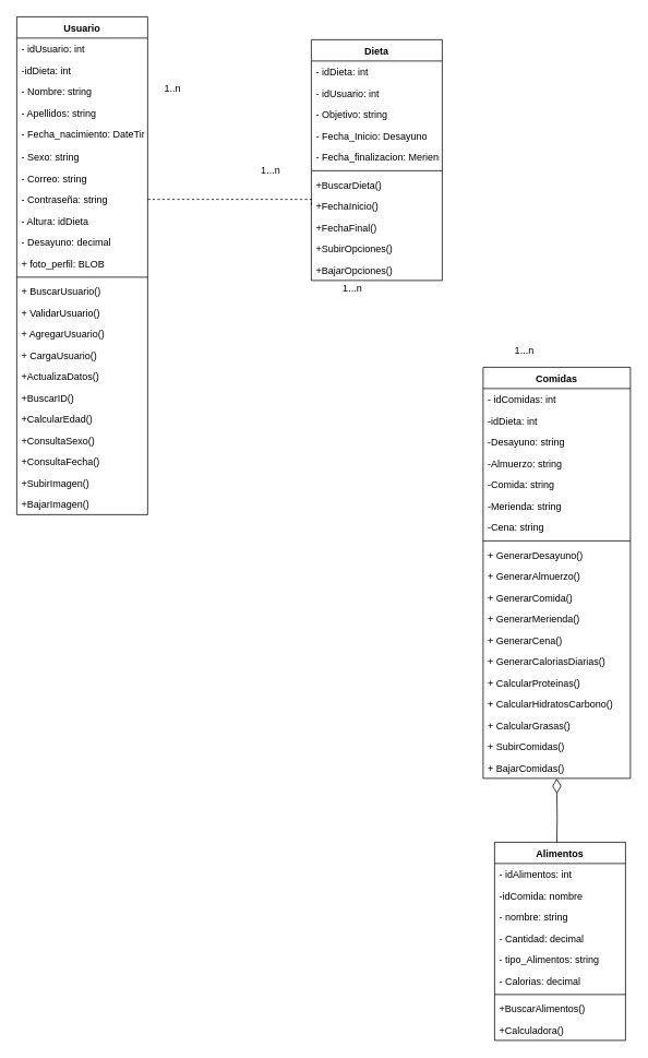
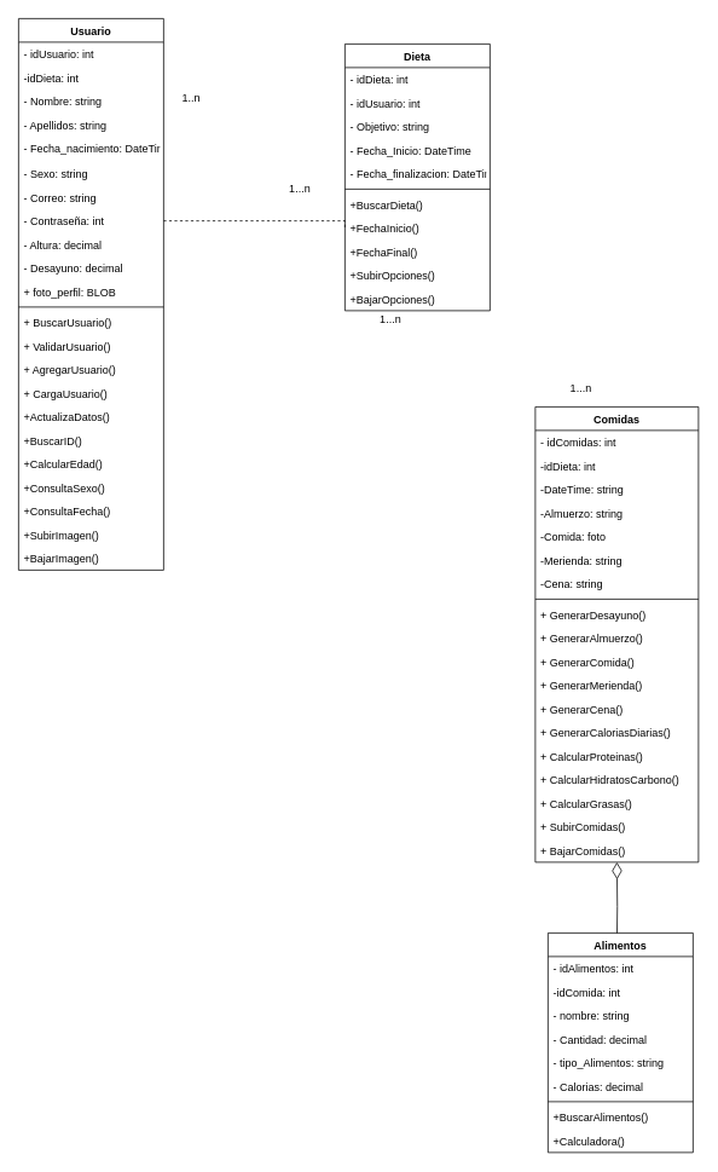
  <mxCell id="0" />
  <mxCell id="1" parent="0" />
  <mxCell id="2" value="Comidas" style="swimlane;fontStyle=1;align=center;verticalAlign=top;childLayout=stackLayout;horizontal=1;startSize=26;horizontalStack=0;resizeParent=1;resizeParentMax=0;resizeLast=0;collapsible=1;marginBottom=0;" vertex="1" parent="1"><mxGeometry x="590" y="448" width="180" height="502" as="geometry" /></mxCell>
  <mxCell id="3" value="- idComidas: int" style="text;strokeColor=none;fillColor=none;align=left;verticalAlign=top;spacingLeft=4;spacingRight=4;overflow=hidden;rotatable=0;points=[[0,0.5],[1,0.5]];portConstraint=eastwest;" vertex="1" parent="2"><mxGeometry y="26" width="180" height="26" as="geometry" /></mxCell>
  <mxCell id="4" value="-idDieta: int" style="text;strokeColor=none;fillColor=none;align=left;verticalAlign=top;spacingLeft=4;spacingRight=4;overflow=hidden;rotatable=0;points=[[0,0.5],[1,0.5]];portConstraint=eastwest;" vertex="1" parent="2"><mxGeometry y="52" width="180" height="26" as="geometry" /></mxCell>
- <mxCell id="5" value="-Desayuno: string" style="text;strokeColor=none;fillColor=none;align=left;verticalAlign=top;spacingLeft=4;spacingRight=4;overflow=hidden;rotatable=0;points=[[0,0.5],[1,0.5]];portConstraint=eastwest;" vertex="1" parent="2"><mxGeometry y="78" width="180" height="26" as="geometry" /></mxCell>
+ <mxCell id="5" value="-DateTime: string" style="text;strokeColor=none;fillColor=none;align=left;verticalAlign=top;spacingLeft=4;spacingRight=4;overflow=hidden;rotatable=0;points=[[0,0.5],[1,0.5]];portConstraint=eastwest;" vertex="1" parent="2"><mxGeometry y="78" width="180" height="26" as="geometry" /></mxCell>
  <mxCell id="6" value="-Almuerzo: string" style="text;strokeColor=none;fillColor=none;align=left;verticalAlign=top;spacingLeft=4;spacingRight=4;overflow=hidden;rotatable=0;points=[[0,0.5],[1,0.5]];portConstraint=eastwest;" vertex="1" parent="2"><mxGeometry y="104" width="180" height="26" as="geometry" /></mxCell>
- <mxCell id="7" value="-Comida: string" style="text;strokeColor=none;fillColor=none;align=left;verticalAlign=top;spacingLeft=4;spacingRight=4;overflow=hidden;rotatable=0;points=[[0,0.5],[1,0.5]];portConstraint=eastwest;" vertex="1" parent="2"><mxGeometry y="130" width="180" height="26" as="geometry" /></mxCell>
+ <mxCell id="7" value="-Comida: foto" style="text;strokeColor=none;fillColor=none;align=left;verticalAlign=top;spacingLeft=4;spacingRight=4;overflow=hidden;rotatable=0;points=[[0,0.5],[1,0.5]];portConstraint=eastwest;" vertex="1" parent="2"><mxGeometry y="130" width="180" height="26" as="geometry" /></mxCell>
  <mxCell id="8" value="-Merienda: string" style="text;strokeColor=none;fillColor=none;align=left;verticalAlign=top;spacingLeft=4;spacingRight=4;overflow=hidden;rotatable=0;points=[[0,0.5],[1,0.5]];portConstraint=eastwest;" vertex="1" parent="2"><mxGeometry y="156" width="180" height="26" as="geometry" /></mxCell>
  <mxCell id="9" value="-Cena: string" style="text;strokeColor=none;fillColor=none;align=left;verticalAlign=top;spacingLeft=4;spacingRight=4;overflow=hidden;rotatable=0;points=[[0,0.5],[1,0.5]];portConstraint=eastwest;" vertex="1" parent="2"><mxGeometry y="182" width="180" height="26" as="geometry" /></mxCell>
  <mxCell id="10" value="" style="line;strokeWidth=1;fillColor=none;align=left;verticalAlign=middle;spacingTop=-1;spacingLeft=3;spacingRight=3;rotatable=0;labelPosition=right;points=[];portConstraint=eastwest;" vertex="1" parent="2"><mxGeometry y="208" width="180" height="8" as="geometry" /></mxCell>
  <mxCell id="11" value="+ GenerarDesayuno()" style="text;strokeColor=none;fillColor=none;align=left;verticalAlign=top;spacingLeft=4;spacingRight=4;overflow=hidden;rotatable=0;points=[[0,0.5],[1,0.5]];portConstraint=eastwest;" vertex="1" parent="2"><mxGeometry y="216" width="180" height="26" as="geometry" /></mxCell>
  <mxCell id="12" value="+ GenerarAlmuerzo()" style="text;strokeColor=none;fillColor=none;align=left;verticalAlign=top;spacingLeft=4;spacingRight=4;overflow=hidden;rotatable=0;points=[[0,0.5],[1,0.5]];portConstraint=eastwest;" vertex="1" parent="2"><mxGeometry y="242" width="180" height="26" as="geometry" /></mxCell>
  <mxCell id="13" value="+ GenerarComida()" style="text;strokeColor=none;fillColor=none;align=left;verticalAlign=top;spacingLeft=4;spacingRight=4;overflow=hidden;rotatable=0;points=[[0,0.5],[1,0.5]];portConstraint=eastwest;" vertex="1" parent="2"><mxGeometry y="268" width="180" height="26" as="geometry" /></mxCell>
  <mxCell id="14" value="+ GenerarMerienda()" style="text;strokeColor=none;fillColor=none;align=left;verticalAlign=top;spacingLeft=4;spacingRight=4;overflow=hidden;rotatable=0;points=[[0,0.5],[1,0.5]];portConstraint=eastwest;" vertex="1" parent="2"><mxGeometry y="294" width="180" height="26" as="geometry" /></mxCell>
  <mxCell id="15" value="+ GenerarCena()" style="text;strokeColor=none;fillColor=none;align=left;verticalAlign=top;spacingLeft=4;spacingRight=4;overflow=hidden;rotatable=0;points=[[0,0.5],[1,0.5]];portConstraint=eastwest;" vertex="1" parent="2"><mxGeometry y="320" width="180" height="26" as="geometry" /></mxCell>
  <mxCell id="16" value="+ GenerarCaloriasDiarias()" style="text;strokeColor=none;fillColor=none;align=left;verticalAlign=top;spacingLeft=4;spacingRight=4;overflow=hidden;rotatable=0;points=[[0,0.5],[1,0.5]];portConstraint=eastwest;" vertex="1" parent="2"><mxGeometry y="346" width="180" height="26" as="geometry" /></mxCell>
  <mxCell id="17" value="+ CalcularProteinas()" style="text;strokeColor=none;fillColor=none;align=left;verticalAlign=top;spacingLeft=4;spacingRight=4;overflow=hidden;rotatable=0;points=[[0,0.5],[1,0.5]];portConstraint=eastwest;" vertex="1" parent="2"><mxGeometry y="372" width="180" height="26" as="geometry" /></mxCell>
  <mxCell id="18" value="+ CalcularHidratosCarbono()" style="text;strokeColor=none;fillColor=none;align=left;verticalAlign=top;spacingLeft=4;spacingRight=4;overflow=hidden;rotatable=0;points=[[0,0.5],[1,0.5]];portConstraint=eastwest;" vertex="1" parent="2"><mxGeometry y="398" width="180" height="26" as="geometry" /></mxCell>
  <mxCell id="19" value="+ CalcularGrasas()" style="text;strokeColor=none;fillColor=none;align=left;verticalAlign=top;spacingLeft=4;spacingRight=4;overflow=hidden;rotatable=0;points=[[0,0.5],[1,0.5]];portConstraint=eastwest;" vertex="1" parent="2"><mxGeometry y="424" width="180" height="26" as="geometry" /></mxCell>
  <mxCell id="20" value="+ SubirComidas()" style="text;strokeColor=none;fillColor=none;align=left;verticalAlign=top;spacingLeft=4;spacingRight=4;overflow=hidden;rotatable=0;points=[[0,0.5],[1,0.5]];portConstraint=eastwest;" vertex="1" parent="2"><mxGeometry y="450" width="180" height="26" as="geometry" /></mxCell>
  <mxCell id="21" value="+ BajarComidas()" style="text;strokeColor=none;fillColor=none;align=left;verticalAlign=top;spacingLeft=4;spacingRight=4;overflow=hidden;rotatable=0;points=[[0,0.5],[1,0.5]];portConstraint=eastwest;" vertex="1" parent="2"><mxGeometry y="476" width="180" height="26" as="geometry" /></mxCell>
  <mxCell id="22" style="edgeStyle=orthogonalEdgeStyle;rounded=0;orthogonalLoop=1;jettySize=auto;html=1;endArrow=diamondThin;endFill=0;endSize=16;strokeWidth=1;" edge="1" parent="1" target="2"><mxGeometry relative="1" as="geometry"><Array as="points" /><mxPoint x="680" y="1038" as="sourcePoint" /></mxGeometry></mxCell>
  <mxCell id="23" value="1..n" style="text;html=1;align=center;verticalAlign=middle;resizable=0;points=[];autosize=1;strokeColor=none;" vertex="1" parent="1"><mxGeometry x="190" y="98" width="40" height="20" as="geometry" /></mxCell>
  <mxCell id="24" value="1...n" style="text;html=1;align=center;verticalAlign=middle;resizable=0;points=[];autosize=1;strokeColor=none;" vertex="1" parent="1"><mxGeometry x="310" y="198" width="40" height="20" as="geometry" /></mxCell>
  <mxCell id="25" value="1...n" style="text;html=1;align=center;verticalAlign=middle;resizable=0;points=[];autosize=1;strokeColor=none;" vertex="1" parent="1"><mxGeometry x="410" y="342" width="40" height="20" as="geometry" /></mxCell>
  <mxCell id="26" value="Usuario" style="swimlane;fontStyle=1;align=center;verticalAlign=top;childLayout=stackLayout;horizontal=1;startSize=26;horizontalStack=0;resizeParent=1;resizeParentMax=0;resizeLast=0;collapsible=1;marginBottom=0;" vertex="1" parent="1"><mxGeometry x="20" y="20" width="160" height="608" as="geometry" /></mxCell>
  <mxCell id="27" value="- idUsuario: int" style="text;strokeColor=none;fillColor=none;align=left;verticalAlign=top;spacingLeft=4;spacingRight=4;overflow=hidden;rotatable=0;points=[[0,0.5],[1,0.5]];portConstraint=eastwest;" vertex="1" parent="26"><mxGeometry y="26" width="160" height="26" as="geometry" /></mxCell>
  <mxCell id="28" value="-idDieta: int" style="text;strokeColor=none;fillColor=none;align=left;verticalAlign=top;spacingLeft=4;spacingRight=4;overflow=hidden;rotatable=0;points=[[0,0.5],[1,0.5]];portConstraint=eastwest;" vertex="1" parent="26"><mxGeometry y="52" width="160" height="26" as="geometry" /></mxCell>
  <mxCell id="29" value="- Nombre: string" style="text;strokeColor=none;fillColor=none;align=left;verticalAlign=top;spacingLeft=4;spacingRight=4;overflow=hidden;rotatable=0;points=[[0,0.5],[1,0.5]];portConstraint=eastwest;" vertex="1" parent="26"><mxGeometry y="78" width="160" height="26" as="geometry" /></mxCell>
  <mxCell id="30" value="- Apellidos: string" style="text;strokeColor=none;fillColor=none;align=left;verticalAlign=top;spacingLeft=4;spacingRight=4;overflow=hidden;rotatable=0;points=[[0,0.5],[1,0.5]];portConstraint=eastwest;" vertex="1" parent="26"><mxGeometry y="104" width="160" height="26" as="geometry" /></mxCell>
  <mxCell id="31" value="- Fecha_nacimiento: DateTime" style="text;strokeColor=none;fillColor=none;align=left;verticalAlign=top;spacingLeft=4;spacingRight=4;overflow=hidden;rotatable=0;points=[[0,0.5],[1,0.5]];portConstraint=eastwest;" vertex="1" parent="26"><mxGeometry y="130" width="160" height="28" as="geometry" /></mxCell>
  <mxCell id="32" value="- Sexo: string" style="text;strokeColor=none;fillColor=none;align=left;verticalAlign=top;spacingLeft=4;spacingRight=4;overflow=hidden;rotatable=0;points=[[0,0.5],[1,0.5]];portConstraint=eastwest;" vertex="1" parent="26"><mxGeometry y="158" width="160" height="26" as="geometry" /></mxCell>
  <mxCell id="33" value="- Correo: string" style="text;strokeColor=none;fillColor=none;align=left;verticalAlign=top;spacingLeft=4;spacingRight=4;overflow=hidden;rotatable=0;points=[[0,0.5],[1,0.5]];portConstraint=eastwest;" vertex="1" parent="26"><mxGeometry y="184" width="160" height="26" as="geometry" /></mxCell>
- <mxCell id="34" value="- Contraseña: string" style="text;strokeColor=none;fillColor=none;align=left;verticalAlign=top;spacingLeft=4;spacingRight=4;overflow=hidden;rotatable=0;points=[[0,0.5],[1,0.5]];portConstraint=eastwest;" vertex="1" parent="26"><mxGeometry y="210" width="160" height="26" as="geometry" /></mxCell>
- <mxCell id="35" value="- Altura: idDieta" style="text;strokeColor=none;fillColor=none;align=left;verticalAlign=top;spacingLeft=4;spacingRight=4;overflow=hidden;rotatable=0;points=[[0,0.5],[1,0.5]];portConstraint=eastwest;" vertex="1" parent="26"><mxGeometry y="236" width="160" height="26" as="geometry" /></mxCell>
+ <mxCell id="34" value="- Contraseña: int" style="text;strokeColor=none;fillColor=none;align=left;verticalAlign=top;spacingLeft=4;spacingRight=4;overflow=hidden;rotatable=0;points=[[0,0.5],[1,0.5]];portConstraint=eastwest;" vertex="1" parent="26"><mxGeometry y="210" width="160" height="26" as="geometry" /></mxCell>
+ <mxCell id="35" value="- Altura: decimal" style="text;strokeColor=none;fillColor=none;align=left;verticalAlign=top;spacingLeft=4;spacingRight=4;overflow=hidden;rotatable=0;points=[[0,0.5],[1,0.5]];portConstraint=eastwest;" vertex="1" parent="26"><mxGeometry y="236" width="160" height="26" as="geometry" /></mxCell>
  <mxCell id="36" value="- Desayuno: decimal" style="text;strokeColor=none;fillColor=none;align=left;verticalAlign=top;spacingLeft=4;spacingRight=4;overflow=hidden;rotatable=0;points=[[0,0.5],[1,0.5]];portConstraint=eastwest;" vertex="1" parent="26"><mxGeometry y="262" width="160" height="26" as="geometry" /></mxCell>
  <mxCell id="37" value="+ foto_perfil: BLOB" style="text;strokeColor=none;fillColor=none;align=left;verticalAlign=top;spacingLeft=4;spacingRight=4;overflow=hidden;rotatable=0;points=[[0,0.5],[1,0.5]];portConstraint=eastwest;" vertex="1" parent="26"><mxGeometry y="288" width="160" height="26" as="geometry" /></mxCell>
  <mxCell id="38" value="" style="line;strokeWidth=1;fillColor=none;align=left;verticalAlign=middle;spacingTop=-1;spacingLeft=3;spacingRight=3;rotatable=0;labelPosition=right;points=[];portConstraint=eastwest;" vertex="1" parent="26"><mxGeometry y="314" width="160" height="8" as="geometry" /></mxCell>
  <mxCell id="39" value="+ BuscarUsuario()" style="text;strokeColor=none;fillColor=none;align=left;verticalAlign=top;spacingLeft=4;spacingRight=4;overflow=hidden;rotatable=0;points=[[0,0.5],[1,0.5]];portConstraint=eastwest;" vertex="1" parent="26"><mxGeometry y="322" width="160" height="26" as="geometry" /></mxCell>
  <mxCell id="40" value="+ ValidarUsuario()" style="text;strokeColor=none;fillColor=none;align=left;verticalAlign=top;spacingLeft=4;spacingRight=4;overflow=hidden;rotatable=0;points=[[0,0.5],[1,0.5]];portConstraint=eastwest;" vertex="1" parent="26"><mxGeometry y="348" width="160" height="26" as="geometry" /></mxCell>
  <mxCell id="41" value="+ AgregarUsuario()" style="text;strokeColor=none;fillColor=none;align=left;verticalAlign=top;spacingLeft=4;spacingRight=4;overflow=hidden;rotatable=0;points=[[0,0.5],[1,0.5]];portConstraint=eastwest;" vertex="1" parent="26"><mxGeometry y="374" width="160" height="26" as="geometry" /></mxCell>
  <mxCell id="42" value="+ CargaUsuario()" style="text;strokeColor=none;fillColor=none;align=left;verticalAlign=top;spacingLeft=4;spacingRight=4;overflow=hidden;rotatable=0;points=[[0,0.5],[1,0.5]];portConstraint=eastwest;" vertex="1" parent="26"><mxGeometry y="400" width="160" height="26" as="geometry" /></mxCell>
  <mxCell id="43" value="+ActualizaDatos()" style="text;strokeColor=none;fillColor=none;align=left;verticalAlign=top;spacingLeft=4;spacingRight=4;overflow=hidden;rotatable=0;points=[[0,0.5],[1,0.5]];portConstraint=eastwest;" vertex="1" parent="26"><mxGeometry y="426" width="160" height="26" as="geometry" /></mxCell>
  <mxCell id="44" value="+BuscarID()" style="text;strokeColor=none;fillColor=none;align=left;verticalAlign=top;spacingLeft=4;spacingRight=4;overflow=hidden;rotatable=0;points=[[0,0.5],[1,0.5]];portConstraint=eastwest;" vertex="1" parent="26"><mxGeometry y="452" width="160" height="26" as="geometry" /></mxCell>
  <mxCell id="45" value="+CalcularEdad()" style="text;strokeColor=none;fillColor=none;align=left;verticalAlign=top;spacingLeft=4;spacingRight=4;overflow=hidden;rotatable=0;points=[[0,0.5],[1,0.5]];portConstraint=eastwest;" vertex="1" parent="26"><mxGeometry y="478" width="160" height="26" as="geometry" /></mxCell>
  <mxCell id="46" value="+ConsultaSexo()" style="text;strokeColor=none;fillColor=none;align=left;verticalAlign=top;spacingLeft=4;spacingRight=4;overflow=hidden;rotatable=0;points=[[0,0.5],[1,0.5]];portConstraint=eastwest;" vertex="1" parent="26"><mxGeometry y="504" width="160" height="26" as="geometry" /></mxCell>
  <mxCell id="47" value="+ConsultaFecha()" style="text;strokeColor=none;fillColor=none;align=left;verticalAlign=top;spacingLeft=4;spacingRight=4;overflow=hidden;rotatable=0;points=[[0,0.5],[1,0.5]];portConstraint=eastwest;" vertex="1" parent="26"><mxGeometry y="530" width="160" height="26" as="geometry" /></mxCell>
  <mxCell id="48" value="+SubirImagen()" style="text;strokeColor=none;fillColor=none;align=left;verticalAlign=top;spacingLeft=4;spacingRight=4;overflow=hidden;rotatable=0;points=[[0,0.5],[1,0.5]];portConstraint=eastwest;" vertex="1" parent="26"><mxGeometry y="556" width="160" height="26" as="geometry" /></mxCell>
  <mxCell id="49" value="+BajarImagen()" style="text;strokeColor=none;fillColor=none;align=left;verticalAlign=top;spacingLeft=4;spacingRight=4;overflow=hidden;rotatable=0;points=[[0,0.5],[1,0.5]];portConstraint=eastwest;" vertex="1" parent="26"><mxGeometry y="582" width="160" height="26" as="geometry" /></mxCell>
  <mxCell id="50" value="Dieta" style="swimlane;fontStyle=1;align=center;verticalAlign=top;childLayout=stackLayout;horizontal=1;startSize=26;horizontalStack=0;resizeParent=1;resizeParentMax=0;resizeLast=0;collapsible=1;marginBottom=0;" vertex="1" parent="1"><mxGeometry x="380" y="48" width="160" height="294" as="geometry" /></mxCell>
  <mxCell id="51" value="- idDieta: int" style="text;strokeColor=none;fillColor=none;align=left;verticalAlign=top;spacingLeft=4;spacingRight=4;overflow=hidden;rotatable=0;points=[[0,0.5],[1,0.5]];portConstraint=eastwest;" vertex="1" parent="50"><mxGeometry y="26" width="160" height="26" as="geometry" /></mxCell>
  <mxCell id="52" value="- idUsuario: int" style="text;strokeColor=none;fillColor=none;align=left;verticalAlign=top;spacingLeft=4;spacingRight=4;overflow=hidden;rotatable=0;points=[[0,0.5],[1,0.5]];portConstraint=eastwest;" vertex="1" parent="50"><mxGeometry y="52" width="160" height="26" as="geometry" /></mxCell>
  <mxCell id="53" value="- Objetivo: string" style="text;strokeColor=none;fillColor=none;align=left;verticalAlign=top;spacingLeft=4;spacingRight=4;overflow=hidden;rotatable=0;points=[[0,0.5],[1,0.5]];portConstraint=eastwest;" vertex="1" parent="50"><mxGeometry y="78" width="160" height="26" as="geometry" /></mxCell>
- <mxCell id="54" value="- Fecha_Inicio: Desayuno" style="text;strokeColor=none;fillColor=none;align=left;verticalAlign=top;spacingLeft=4;spacingRight=4;overflow=hidden;rotatable=0;points=[[0,0.5],[1,0.5]];portConstraint=eastwest;" vertex="1" parent="50"><mxGeometry y="104" width="160" height="26" as="geometry" /></mxCell>
- <mxCell id="55" value="- Fecha_finalizacion: Merienda" style="text;strokeColor=none;fillColor=none;align=left;verticalAlign=top;spacingLeft=4;spacingRight=4;overflow=hidden;rotatable=0;points=[[0,0.5],[1,0.5]];portConstraint=eastwest;" vertex="1" parent="50"><mxGeometry y="130" width="160" height="26" as="geometry" /></mxCell>
+ <mxCell id="54" value="- Fecha_Inicio: DateTime" style="text;strokeColor=none;fillColor=none;align=left;verticalAlign=top;spacingLeft=4;spacingRight=4;overflow=hidden;rotatable=0;points=[[0,0.5],[1,0.5]];portConstraint=eastwest;" vertex="1" parent="50"><mxGeometry y="104" width="160" height="26" as="geometry" /></mxCell>
+ <mxCell id="55" value="- Fecha_finalizacion: DateTime" style="text;strokeColor=none;fillColor=none;align=left;verticalAlign=top;spacingLeft=4;spacingRight=4;overflow=hidden;rotatable=0;points=[[0,0.5],[1,0.5]];portConstraint=eastwest;" vertex="1" parent="50"><mxGeometry y="130" width="160" height="26" as="geometry" /></mxCell>
  <mxCell id="56" value="" style="line;strokeWidth=1;fillColor=none;align=left;verticalAlign=middle;spacingTop=-1;spacingLeft=3;spacingRight=3;rotatable=0;labelPosition=right;points=[];portConstraint=eastwest;" vertex="1" parent="50"><mxGeometry y="156" width="160" height="8" as="geometry" /></mxCell>
  <mxCell id="57" value="+BuscarDieta()" style="text;strokeColor=none;fillColor=none;align=left;verticalAlign=top;spacingLeft=4;spacingRight=4;overflow=hidden;rotatable=0;points=[[0,0.5],[1,0.5]];portConstraint=eastwest;" vertex="1" parent="50"><mxGeometry y="164" width="160" height="26" as="geometry" /></mxCell>
  <mxCell id="58" value="+FechaInicio()" style="text;strokeColor=none;fillColor=none;align=left;verticalAlign=top;spacingLeft=4;spacingRight=4;overflow=hidden;rotatable=0;points=[[0,0.5],[1,0.5]];portConstraint=eastwest;" vertex="1" parent="50"><mxGeometry y="190" width="160" height="26" as="geometry" /></mxCell>
  <mxCell id="59" value="+FechaFinal()" style="text;strokeColor=none;fillColor=none;align=left;verticalAlign=top;spacingLeft=4;spacingRight=4;overflow=hidden;rotatable=0;points=[[0,0.5],[1,0.5]];portConstraint=eastwest;" vertex="1" parent="50"><mxGeometry y="216" width="160" height="26" as="geometry" /></mxCell>
  <mxCell id="60" value="+SubirOpciones()" style="text;strokeColor=none;fillColor=none;align=left;verticalAlign=top;spacingLeft=4;spacingRight=4;overflow=hidden;rotatable=0;points=[[0,0.5],[1,0.5]];portConstraint=eastwest;" vertex="1" parent="50"><mxGeometry y="242" width="160" height="26" as="geometry" /></mxCell>
  <mxCell id="61" value="+BajarOpciones()" style="text;strokeColor=none;fillColor=none;align=left;verticalAlign=top;spacingLeft=4;spacingRight=4;overflow=hidden;rotatable=0;points=[[0,0.5],[1,0.5]];portConstraint=eastwest;" vertex="1" parent="50"><mxGeometry y="268" width="160" height="26" as="geometry" /></mxCell>
  <mxCell id="62" value="1...n" style="text;html=1;align=center;verticalAlign=middle;resizable=0;points=[];autosize=1;strokeColor=none;" vertex="1" parent="1"><mxGeometry x="550" y="418" width="180" height="20" as="geometry" /></mxCell>
  <mxCell id="63" value="Alimentos" style="swimlane;fontStyle=1;align=center;verticalAlign=top;childLayout=stackLayout;horizontal=1;startSize=26;horizontalStack=0;resizeParent=1;resizeParentMax=0;resizeLast=0;collapsible=1;marginBottom=0;" vertex="1" parent="1"><mxGeometry x="604" y="1028" width="160" height="242" as="geometry" /></mxCell>
  <mxCell id="64" value="- idAlimentos: int" style="text;strokeColor=none;fillColor=none;align=left;verticalAlign=top;spacingLeft=4;spacingRight=4;overflow=hidden;rotatable=0;points=[[0,0.5],[1,0.5]];portConstraint=eastwest;" vertex="1" parent="63"><mxGeometry y="26" width="160" height="26" as="geometry" /></mxCell>
- <mxCell id="65" value="-idComida: nombre" style="text;strokeColor=none;fillColor=none;align=left;verticalAlign=top;spacingLeft=4;spacingRight=4;overflow=hidden;rotatable=0;points=[[0,0.5],[1,0.5]];portConstraint=eastwest;" vertex="1" parent="63"><mxGeometry y="52" width="160" height="26" as="geometry" /></mxCell>
+ <mxCell id="65" value="-idComida: int" style="text;strokeColor=none;fillColor=none;align=left;verticalAlign=top;spacingLeft=4;spacingRight=4;overflow=hidden;rotatable=0;points=[[0,0.5],[1,0.5]];portConstraint=eastwest;" vertex="1" parent="63"><mxGeometry y="52" width="160" height="26" as="geometry" /></mxCell>
  <mxCell id="66" value="- nombre: string" style="text;strokeColor=none;fillColor=none;align=left;verticalAlign=top;spacingLeft=4;spacingRight=4;overflow=hidden;rotatable=0;points=[[0,0.5],[1,0.5]];portConstraint=eastwest;" vertex="1" parent="63"><mxGeometry y="78" width="160" height="26" as="geometry" /></mxCell>
  <mxCell id="67" value="- Cantidad: decimal " style="text;strokeColor=none;fillColor=none;align=left;verticalAlign=top;spacingLeft=4;spacingRight=4;overflow=hidden;rotatable=0;points=[[0,0.5],[1,0.5]];portConstraint=eastwest;" vertex="1" parent="63"><mxGeometry y="104" width="160" height="26" as="geometry" /></mxCell>
  <mxCell id="68" value="- tipo_Alimentos: string" style="text;strokeColor=none;fillColor=none;align=left;verticalAlign=top;spacingLeft=4;spacingRight=4;overflow=hidden;rotatable=0;points=[[0,0.5],[1,0.5]];portConstraint=eastwest;" vertex="1" parent="63"><mxGeometry y="130" width="160" height="26" as="geometry" /></mxCell>
  <mxCell id="69" value="- Calorias: decimal" style="text;strokeColor=none;fillColor=none;align=left;verticalAlign=top;spacingLeft=4;spacingRight=4;overflow=hidden;rotatable=0;points=[[0,0.5],[1,0.5]];portConstraint=eastwest;" vertex="1" parent="63"><mxGeometry y="156" width="160" height="26" as="geometry" /></mxCell>
  <mxCell id="70" value="" style="line;strokeWidth=1;fillColor=none;align=left;verticalAlign=middle;spacingTop=-1;spacingLeft=3;spacingRight=3;rotatable=0;labelPosition=right;points=[];portConstraint=eastwest;" vertex="1" parent="63"><mxGeometry y="182" width="160" height="8" as="geometry" /></mxCell>
  <mxCell id="71" value="+BuscarAlimentos()" style="text;strokeColor=none;fillColor=none;align=left;verticalAlign=top;spacingLeft=4;spacingRight=4;overflow=hidden;rotatable=0;points=[[0,0.5],[1,0.5]];portConstraint=eastwest;" vertex="1" parent="63"><mxGeometry y="190" width="160" height="26" as="geometry" /></mxCell>
  <mxCell id="72" value="+Calculadora()" style="text;strokeColor=none;fillColor=none;align=left;verticalAlign=top;spacingLeft=4;spacingRight=4;overflow=hidden;rotatable=0;points=[[0,0.5],[1,0.5]];portConstraint=eastwest;" vertex="1" parent="63"><mxGeometry y="216" width="160" height="26" as="geometry" /></mxCell>
  <mxCell id="73" style="edgeStyle=orthogonalEdgeStyle;rounded=0;orthogonalLoop=1;jettySize=auto;html=1;entryX=0;entryY=0.5;entryDx=0;entryDy=0;endArrow=none;endFill=0;dashed=1;" edge="1" parent="1" source="34" target="58"><mxGeometry relative="1" as="geometry"><mxPoint x="360" y="243" as="targetPoint" /><Array as="points"><mxPoint x="380" y="243" /></Array></mxGeometry></mxCell>
